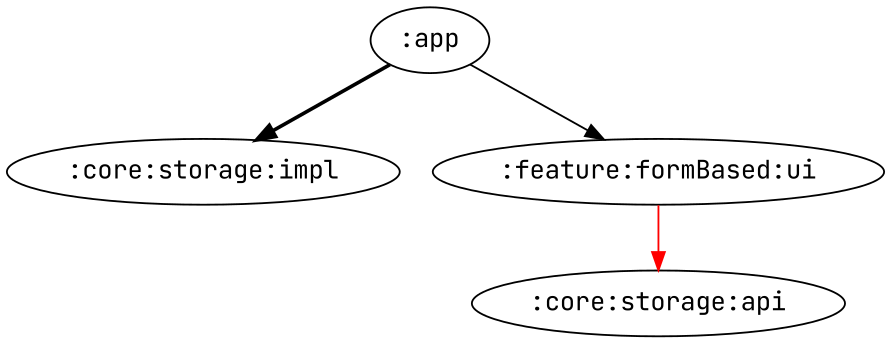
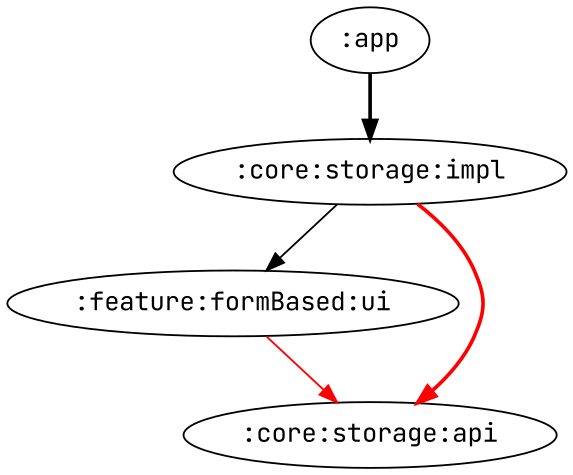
  digraph {
    fontname="JetBrains Mono"
    node [fontname="JetBrains Mono"]
    edge [color=red fontname="JetBrains Mono"]
    ":app"
    ":core:storage:impl"
    ":feature:formBased:ui"
    ":core:storage:api"
    ":app" -> ":core:storage:impl" [color=black style=bold]
-   ":app" -> ":feature:formBased:ui" [color=""]
+   ":core:storage:impl" -> ":feature:formBased:ui" [color=""]
+   ":core:storage:impl" -> ":core:storage:api" [style=bold]
    ":feature:formBased:ui" -> ":core:storage:api"
  }
